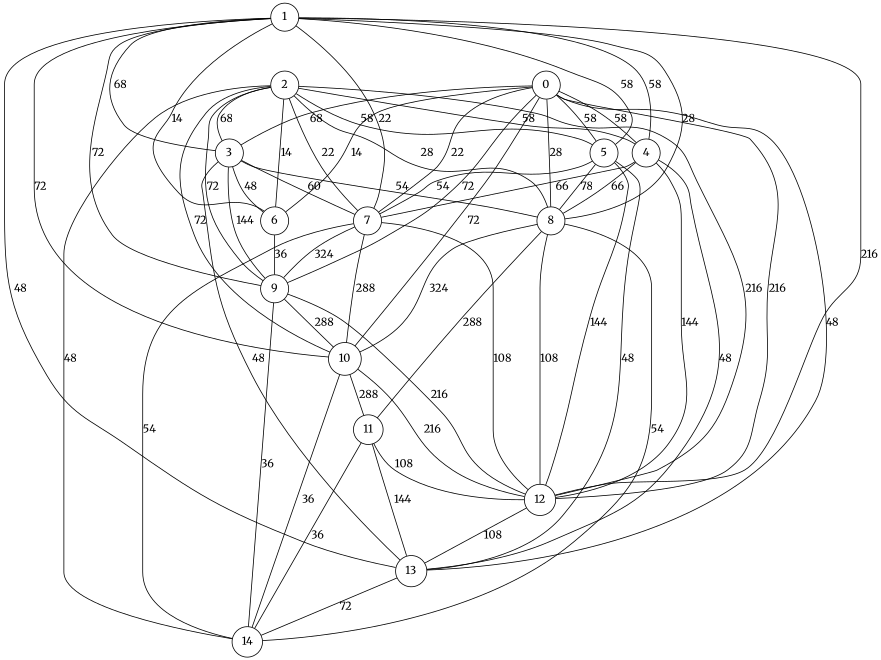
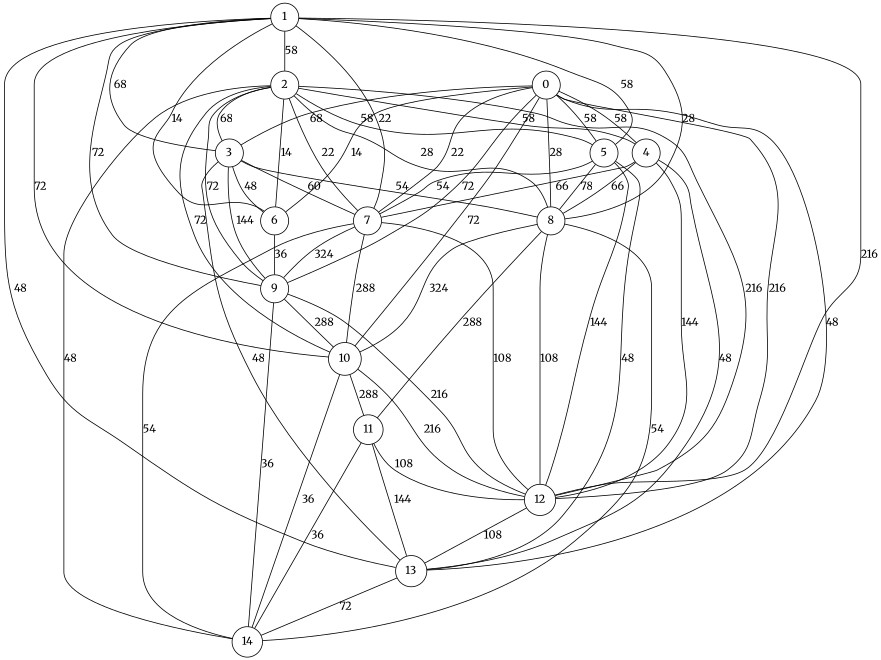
  graph {
    fontname=Merriweather
    node [fontname=Merriweather shape=circle]
    edge [fontname=Merriweather]
    0
    6
    3
    7
    8
    12
    10
    9
    13
    4
    5
    14
    11
    1
    2
    0 -- 6 [label=14]
    0 -- 3 [label=68]
    0 -- 7 [label=22]
    0 -- 8 [label=28]
    0 -- 12 [label=216]
    0 -- 10 [label=72]
    0 -- 9 [label=72]
    0 -- 13 [label=48]
    0 -- 4 [label=58]
    0 -- 5 [label=58]
    6 -- 9 [label=36]
    3 -- 6 [label=48]
    3 -- 7 [label=60]
    3 -- 8 [label=54]
    3 -- 9 [label=144]
    3 -- 13 [label=48]
    7 -- 12 [label=108]
    7 -- 10 [label=288]
    7 -- 9 [label=324]
    7 -- 14 [label=54]
    8 -- 12 [label=108]
    8 -- 10 [label=324]
    8 -- 14 [label=54]
    8 -- 11 [label=288]
    12 -- 13 [label=108]
    10 -- 12 [label=216]
    10 -- 14 [label=36]
    10 -- 11 [label=288]
    9 -- 12 [label=216]
    9 -- 10 [label=288]
    9 -- 14 [label=36]
    13 -- 14 [label=72]
    4 -- 7 [label=66]
    4 -- 8 [label=66]
    4 -- 12 [label=144]
    4 -- 13 [label=48]
    5 -- 7 [label=54]
    5 -- 8 [label=78]
    5 -- 12 [label=144]
    5 -- 13 [label=48]
    11 -- 12 [label=108]
    11 -- 13 [label=144]
    11 -- 14 [label=36]
    1 -- 6 [label=14]
    1 -- 3 [label=68]
    1 -- 7 [label=22]
    1 -- 8 [label=28]
    1 -- 12 [label=216]
    1 -- 10 [label=72]
    1 -- 9 [label=72]
    1 -- 13 [label=48]
-   1 -- 4 [label=58]
+   1 -- 2 [label=58]
    1 -- 5 [label=58]
    2 -- 6 [label=14]
    2 -- 3 [label=68]
    2 -- 7 [label=22]
    2 -- 8 [label=28]
    2 -- 12 [label=216]
    2 -- 10 [label=72]
    2 -- 9 [label=72]
    2 -- 4 [label=58]
    2 -- 5 [label=58]
    2 -- 14 [label=48]
  }
